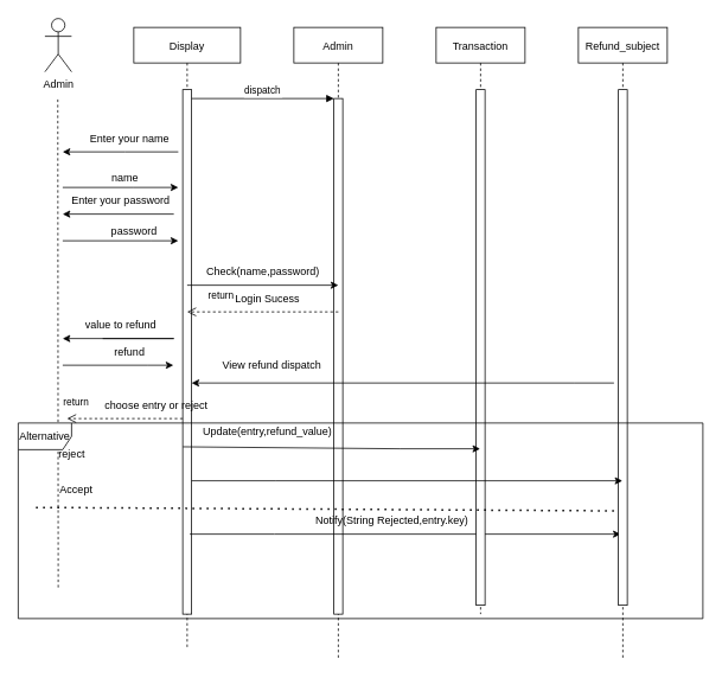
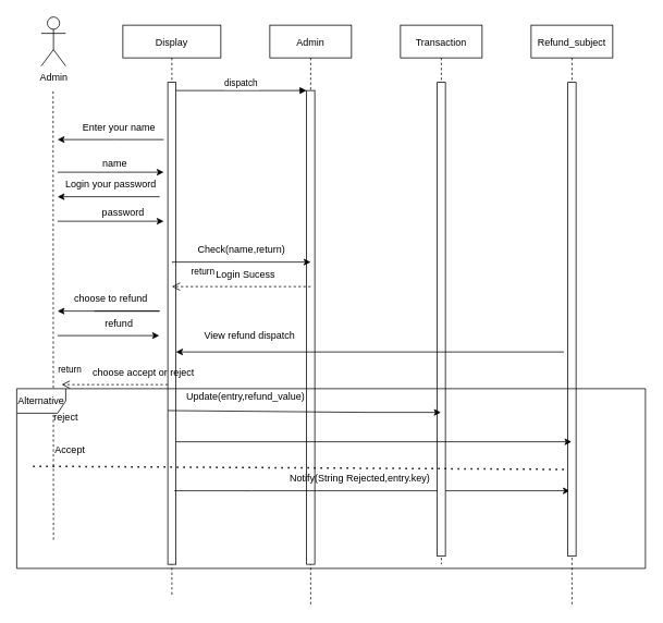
  <mxCell id="0" />
  <mxCell id="1" parent="0" />
  <mxCell id="2" value="Display" style="shape=umlLifeline;perimeter=lifelinePerimeter;container=1;collapsible=0;recursiveResize=0;rounded=0;shadow=0;strokeWidth=1;" parent="1" vertex="1"><mxGeometry x="150" y="30" width="120" height="700" as="geometry" /></mxCell>
  <mxCell id="3" value="" style="points=[];perimeter=orthogonalPerimeter;rounded=0;shadow=0;strokeWidth=1;" parent="2" vertex="1"><mxGeometry x="55" y="70" width="10" height="590" as="geometry" /></mxCell>
  <mxCell id="4" value="" style="endArrow=classic;html=1;rounded=0;" edge="1" parent="2"><mxGeometry width="50" height="50" relative="1" as="geometry"><mxPoint x="-80" y="180" as="sourcePoint" /><mxPoint x="50" y="180" as="targetPoint" /><Array as="points"><mxPoint y="180" /></Array></mxGeometry></mxCell>
  <mxCell id="5" value="" style="endArrow=classic;html=1;rounded=0;" edge="1" parent="2"><mxGeometry width="50" height="50" relative="1" as="geometry"><mxPoint x="45" y="210" as="sourcePoint" /><mxPoint x="-80" y="210" as="targetPoint" /></mxGeometry></mxCell>
  <mxCell id="6" value="Enter your name" style="text;html=1;align=center;verticalAlign=middle;resizable=0;points=[];autosize=1;strokeColor=none;fillColor=none;" vertex="1" parent="2"><mxGeometry x="-60" y="110" width="110" height="30" as="geometry" /></mxCell>
- <mxCell id="7" value="choose entry or reject" style="text;html=1;align=center;verticalAlign=middle;resizable=0;points=[];autosize=1;strokeColor=none;fillColor=none;" vertex="1" parent="2"><mxGeometry x="-50" y="410" width="150" height="30" as="geometry" /></mxCell>
+ <mxCell id="7" value="choose accept or reject" style="text;html=1;align=center;verticalAlign=middle;resizable=0;points=[];autosize=1;strokeColor=none;fillColor=none;" vertex="1" parent="2"><mxGeometry x="-50" y="410" width="150" height="30" as="geometry" /></mxCell>
  <mxCell id="8" value="return" style="html=1;verticalAlign=bottom;endArrow=open;dashed=1;endSize=8;rounded=0;" edge="1" parent="2"><mxGeometry x="0.846" y="-10" relative="1" as="geometry"><mxPoint x="55" y="440" as="sourcePoint" /><mxPoint x="-75" y="440" as="targetPoint" /><mxPoint as="offset" /></mxGeometry></mxCell>
  <mxCell id="9" value="Admin" style="shape=umlLifeline;perimeter=lifelinePerimeter;container=1;collapsible=0;recursiveResize=0;rounded=0;shadow=0;strokeWidth=1;" parent="1" vertex="1"><mxGeometry x="330" y="30" width="100" height="710" as="geometry" /></mxCell>
  <mxCell id="10" value="" style="points=[];perimeter=orthogonalPerimeter;rounded=0;shadow=0;strokeWidth=1;" parent="9" vertex="1"><mxGeometry x="45" y="80" width="10" height="580" as="geometry" /></mxCell>
  <mxCell id="11" value="View refund dispatch" style="text;html=1;align=center;verticalAlign=middle;resizable=0;points=[];autosize=1;strokeColor=none;fillColor=none;" vertex="1" parent="9"><mxGeometry x="-95" y="365" width="140" height="30" as="geometry" /></mxCell>
  <mxCell id="12" value="" style="endArrow=classic;html=1;rounded=0;" edge="1" parent="9"><mxGeometry width="50" height="50" relative="1" as="geometry"><mxPoint x="-117" y="570" as="sourcePoint" /><mxPoint x="367.5" y="570" as="targetPoint" /><Array as="points"><mxPoint x="-22" y="570" /></Array></mxGeometry></mxCell>
  <mxCell id="13" value="dispatch" style="verticalAlign=bottom;endArrow=block;entryX=0;entryY=0;shadow=0;strokeWidth=1;" parent="1" source="3" target="10" edge="1"><mxGeometry relative="1" as="geometry"><mxPoint x="305" y="110" as="sourcePoint" /></mxGeometry></mxCell>
  <mxCell id="14" value="Refund_subject" style="shape=umlLifeline;perimeter=lifelinePerimeter;container=1;collapsible=0;recursiveResize=0;rounded=0;shadow=0;strokeWidth=1;" vertex="1" parent="1"><mxGeometry x="650" y="30" width="100" height="710" as="geometry" /></mxCell>
  <mxCell id="15" value="" style="points=[];perimeter=orthogonalPerimeter;rounded=0;shadow=0;strokeWidth=1;" vertex="1" parent="14"><mxGeometry x="45" y="70" width="10" height="580" as="geometry" /></mxCell>
  <mxCell id="16" value="Transaction" style="shape=umlLifeline;perimeter=lifelinePerimeter;container=1;collapsible=0;recursiveResize=0;rounded=0;shadow=0;strokeWidth=1;" vertex="1" parent="1"><mxGeometry x="490" y="30" width="100" height="660" as="geometry" /></mxCell>
  <mxCell id="17" value="" style="points=[];perimeter=orthogonalPerimeter;rounded=0;shadow=0;strokeWidth=1;" vertex="1" parent="16"><mxGeometry x="45" y="70" width="10" height="580" as="geometry" /></mxCell>
  <mxCell id="18" value="Admin" style="shape=umlActor;verticalLabelPosition=bottom;verticalAlign=top;html=1;outlineConnect=0;" vertex="1" parent="1"><mxGeometry x="50" y="20" width="30" height="60" as="geometry" /></mxCell>
  <mxCell id="19" value="" style="endArrow=none;dashed=1;html=1;rounded=0;" edge="1" parent="1"><mxGeometry width="50" height="50" relative="1" as="geometry"><mxPoint x="65" y="660" as="sourcePoint" /><mxPoint x="64.5" y="110" as="targetPoint" /></mxGeometry></mxCell>
  <mxCell id="20" value="" style="endArrow=classic;html=1;rounded=0;" edge="1" parent="1"><mxGeometry width="50" height="50" relative="1" as="geometry"><mxPoint x="200" y="170" as="sourcePoint" /><mxPoint x="70" y="170" as="targetPoint" /><Array as="points"><mxPoint x="140" y="170" /></Array></mxGeometry></mxCell>
  <mxCell id="21" value="name" style="text;html=1;align=center;verticalAlign=middle;resizable=0;points=[];autosize=1;strokeColor=none;fillColor=none;" vertex="1" parent="1"><mxGeometry x="115" y="185" width="50" height="30" as="geometry" /></mxCell>
- <mxCell id="22" value="Enter your password" style="text;html=1;align=center;verticalAlign=middle;resizable=0;points=[];autosize=1;strokeColor=none;fillColor=none;" vertex="1" parent="1"><mxGeometry x="70" y="210" width="130" height="30" as="geometry" /></mxCell>
+ <mxCell id="22" value="Login your password" style="text;html=1;align=center;verticalAlign=middle;resizable=0;points=[];autosize=1;strokeColor=none;fillColor=none;" vertex="1" parent="1"><mxGeometry x="70" y="210" width="130" height="30" as="geometry" /></mxCell>
  <mxCell id="23" value="" style="endArrow=classic;html=1;rounded=0;" edge="1" parent="1"><mxGeometry width="50" height="50" relative="1" as="geometry"><mxPoint x="70" y="270" as="sourcePoint" /><mxPoint x="200" y="270" as="targetPoint" /><Array as="points"><mxPoint x="170" y="270" /></Array></mxGeometry></mxCell>
  <mxCell id="24" value="password" style="text;html=1;align=center;verticalAlign=middle;resizable=0;points=[];autosize=1;strokeColor=none;fillColor=none;" vertex="1" parent="1"><mxGeometry x="115" y="245" width="70" height="30" as="geometry" /></mxCell>
  <mxCell id="25" value="" style="endArrow=classic;html=1;rounded=0;" edge="1" parent="1"><mxGeometry width="50" height="50" relative="1" as="geometry"><mxPoint x="210" y="320" as="sourcePoint" /><mxPoint x="380" y="320" as="targetPoint" /><Array as="points" /></mxGeometry></mxCell>
  <mxCell id="26" value="return" style="html=1;verticalAlign=bottom;endArrow=open;dashed=1;endSize=8;rounded=0;" edge="1" parent="1"><mxGeometry x="0.551" y="-10" relative="1" as="geometry"><mxPoint x="380" y="350" as="sourcePoint" /><mxPoint x="210" y="350" as="targetPoint" /><mxPoint as="offset" /></mxGeometry></mxCell>
  <mxCell id="27" value="Login Sucess" style="text;html=1;align=center;verticalAlign=middle;resizable=0;points=[];autosize=1;strokeColor=none;fillColor=none;" vertex="1" parent="1"><mxGeometry x="250" y="320" width="100" height="30" as="geometry" /></mxCell>
  <mxCell id="28" value="" style="endArrow=classic;html=1;rounded=0;" edge="1" parent="1"><mxGeometry width="50" height="50" relative="1" as="geometry"><mxPoint x="115" y="380" as="sourcePoint" /><mxPoint x="70" y="380" as="targetPoint" /><Array as="points"><mxPoint x="195" y="380" /></Array></mxGeometry></mxCell>
  <mxCell id="29" value="" style="endArrow=classic;html=1;rounded=0;" edge="1" parent="1"><mxGeometry width="50" height="50" relative="1" as="geometry"><mxPoint x="70" y="410" as="sourcePoint" /><mxPoint x="194.5" y="410" as="targetPoint" /><Array as="points"><mxPoint x="165" y="410" /></Array></mxGeometry></mxCell>
- <mxCell id="30" value="value to refund" style="text;html=1;align=center;verticalAlign=middle;resizable=0;points=[];autosize=1;strokeColor=none;fillColor=none;" vertex="1" parent="1"><mxGeometry x="80" y="350" width="110" height="30" as="geometry" /></mxCell>
+ <mxCell id="30" value="choose to refund" style="text;html=1;align=center;verticalAlign=middle;resizable=0;points=[];autosize=1;strokeColor=none;fillColor=none;" vertex="1" parent="1"><mxGeometry x="80" y="350" width="110" height="30" as="geometry" /></mxCell>
  <mxCell id="31" value="refund" style="text;html=1;align=center;verticalAlign=middle;resizable=0;points=[];autosize=1;strokeColor=none;fillColor=none;" vertex="1" parent="1"><mxGeometry x="115" y="380" width="60" height="30" as="geometry" /></mxCell>
- <mxCell id="32" value="Check(name,password)" style="text;html=1;align=center;verticalAlign=middle;resizable=0;points=[];autosize=1;strokeColor=none;fillColor=none;" vertex="1" parent="1"><mxGeometry x="220" y="290" width="150" height="30" as="geometry" /></mxCell>
+ <mxCell id="32" value="Check(name,return)" style="text;html=1;align=center;verticalAlign=middle;resizable=0;points=[];autosize=1;strokeColor=none;fillColor=none;" vertex="1" parent="1"><mxGeometry x="220" y="290" width="150" height="30" as="geometry" /></mxCell>
  <mxCell id="33" value="" style="endArrow=classic;html=1;rounded=0;" edge="1" parent="1" target="3"><mxGeometry width="50" height="50" relative="1" as="geometry"><mxPoint x="690" y="430" as="sourcePoint" /><mxPoint x="674.5" y="380" as="targetPoint" /><Array as="points"><mxPoint x="645" y="430" /></Array></mxGeometry></mxCell>
  <mxCell id="34" value="" style="endArrow=classic;html=1;rounded=0;exitX=0.02;exitY=0.681;exitDx=0;exitDy=0;exitPerimeter=0;" edge="1" parent="1" source="3" target="16"><mxGeometry width="50" height="50" relative="1" as="geometry"><mxPoint x="220" y="520" as="sourcePoint" /><mxPoint x="344.5" y="520" as="targetPoint" /><Array as="points"><mxPoint x="450" y="504" /></Array></mxGeometry></mxCell>
  <mxCell id="35" value="Update(entry,refund_value)" style="text;html=1;align=center;verticalAlign=middle;resizable=0;points=[];autosize=1;strokeColor=none;fillColor=none;" vertex="1" parent="1"><mxGeometry x="215" y="470" width="170" height="30" as="geometry" /></mxCell>
  <mxCell id="36" value="" style="endArrow=classic;html=1;rounded=0;" edge="1" parent="1" target="14"><mxGeometry width="50" height="50" relative="1" as="geometry"><mxPoint x="215" y="540" as="sourcePoint" /><mxPoint x="534.5" y="540" as="targetPoint" /><Array as="points"><mxPoint x="310" y="540" /></Array></mxGeometry></mxCell>
  <mxCell id="37" value="Notify(String Rejected,entry.key)" style="text;html=1;align=center;verticalAlign=middle;resizable=0;points=[];autosize=1;strokeColor=none;fillColor=none;" vertex="1" parent="1"><mxGeometry x="340" y="570" width="200" height="30" as="geometry" /></mxCell>
  <mxCell id="38" value="Alternative" style="shape=umlFrame;whiteSpace=wrap;html=1;" vertex="1" parent="1"><mxGeometry x="20" y="475" width="770" height="220" as="geometry" /></mxCell>
  <mxCell id="39" value="" style="endArrow=none;dashed=1;html=1;dashPattern=1 3;strokeWidth=2;rounded=0;entryX=-0.1;entryY=0.817;entryDx=0;entryDy=0;entryPerimeter=0;" edge="1" parent="1" target="15"><mxGeometry width="50" height="50" relative="1" as="geometry"><mxPoint x="40" y="570" as="sourcePoint" /><mxPoint x="90" y="550" as="targetPoint" /></mxGeometry></mxCell>
  <mxCell id="40" value="Accept" style="text;html=1;align=center;verticalAlign=middle;resizable=0;points=[];autosize=1;strokeColor=none;fillColor=none;" vertex="1" parent="1"><mxGeometry x="55" y="535" width="60" height="30" as="geometry" /></mxCell>
  <mxCell id="41" value="reject" style="text;html=1;align=center;verticalAlign=middle;resizable=0;points=[];autosize=1;strokeColor=none;fillColor=none;" vertex="1" parent="1"><mxGeometry x="55" y="495" width="50" height="30" as="geometry" /></mxCell>
